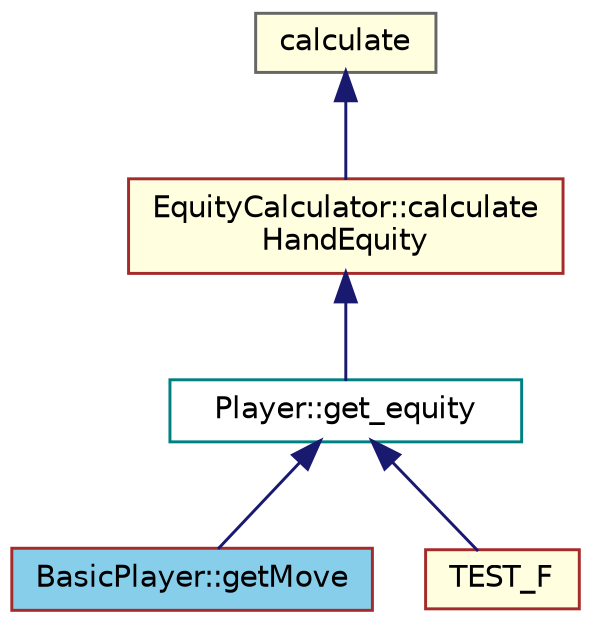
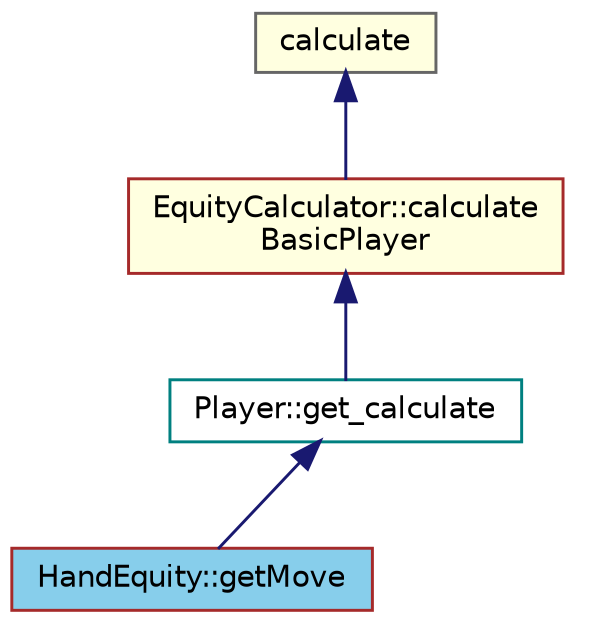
  digraph {
    rankdir=TB
    node [color=brown fillcolor=lightyellow fontname=Helvetica fontsize=10 shape=record style=filled]
    edge [color=midnightblue dir=back fontname=Helvetica fontsize=10 labelfontname=Helvetica labelfontsize=10 style=solid]
    n1 [color=gray40 fontcolor=black height=0.2 label=calculate width=0.4]
-   n2 [height=0.2 label="EquityCalculator::calculate\lHandEquity" width=0.4]
-   n3 [color=teal fillcolor=white height=0.2 label="Player::get_equity" width=0.4]
-   n4 [fillcolor=skyblue height=0.2 label="BasicPlayer::getMove" width=0.4]
-   n5 [height=0.2 label=TEST_F width=0.4]
+   n2 [height=0.2 label="EquityCalculator::calculate\lBasicPlayer" width=0.4]
+   n3 [color=teal fillcolor=white height=0.2 label="Player::get_calculate" width=0.4]
+   n4 [fillcolor=skyblue height=0.2 label="HandEquity::getMove" width=0.4]
    n1 -> n2
    n2 -> n3
    n3 -> n4
-   n3 -> n5
  }
